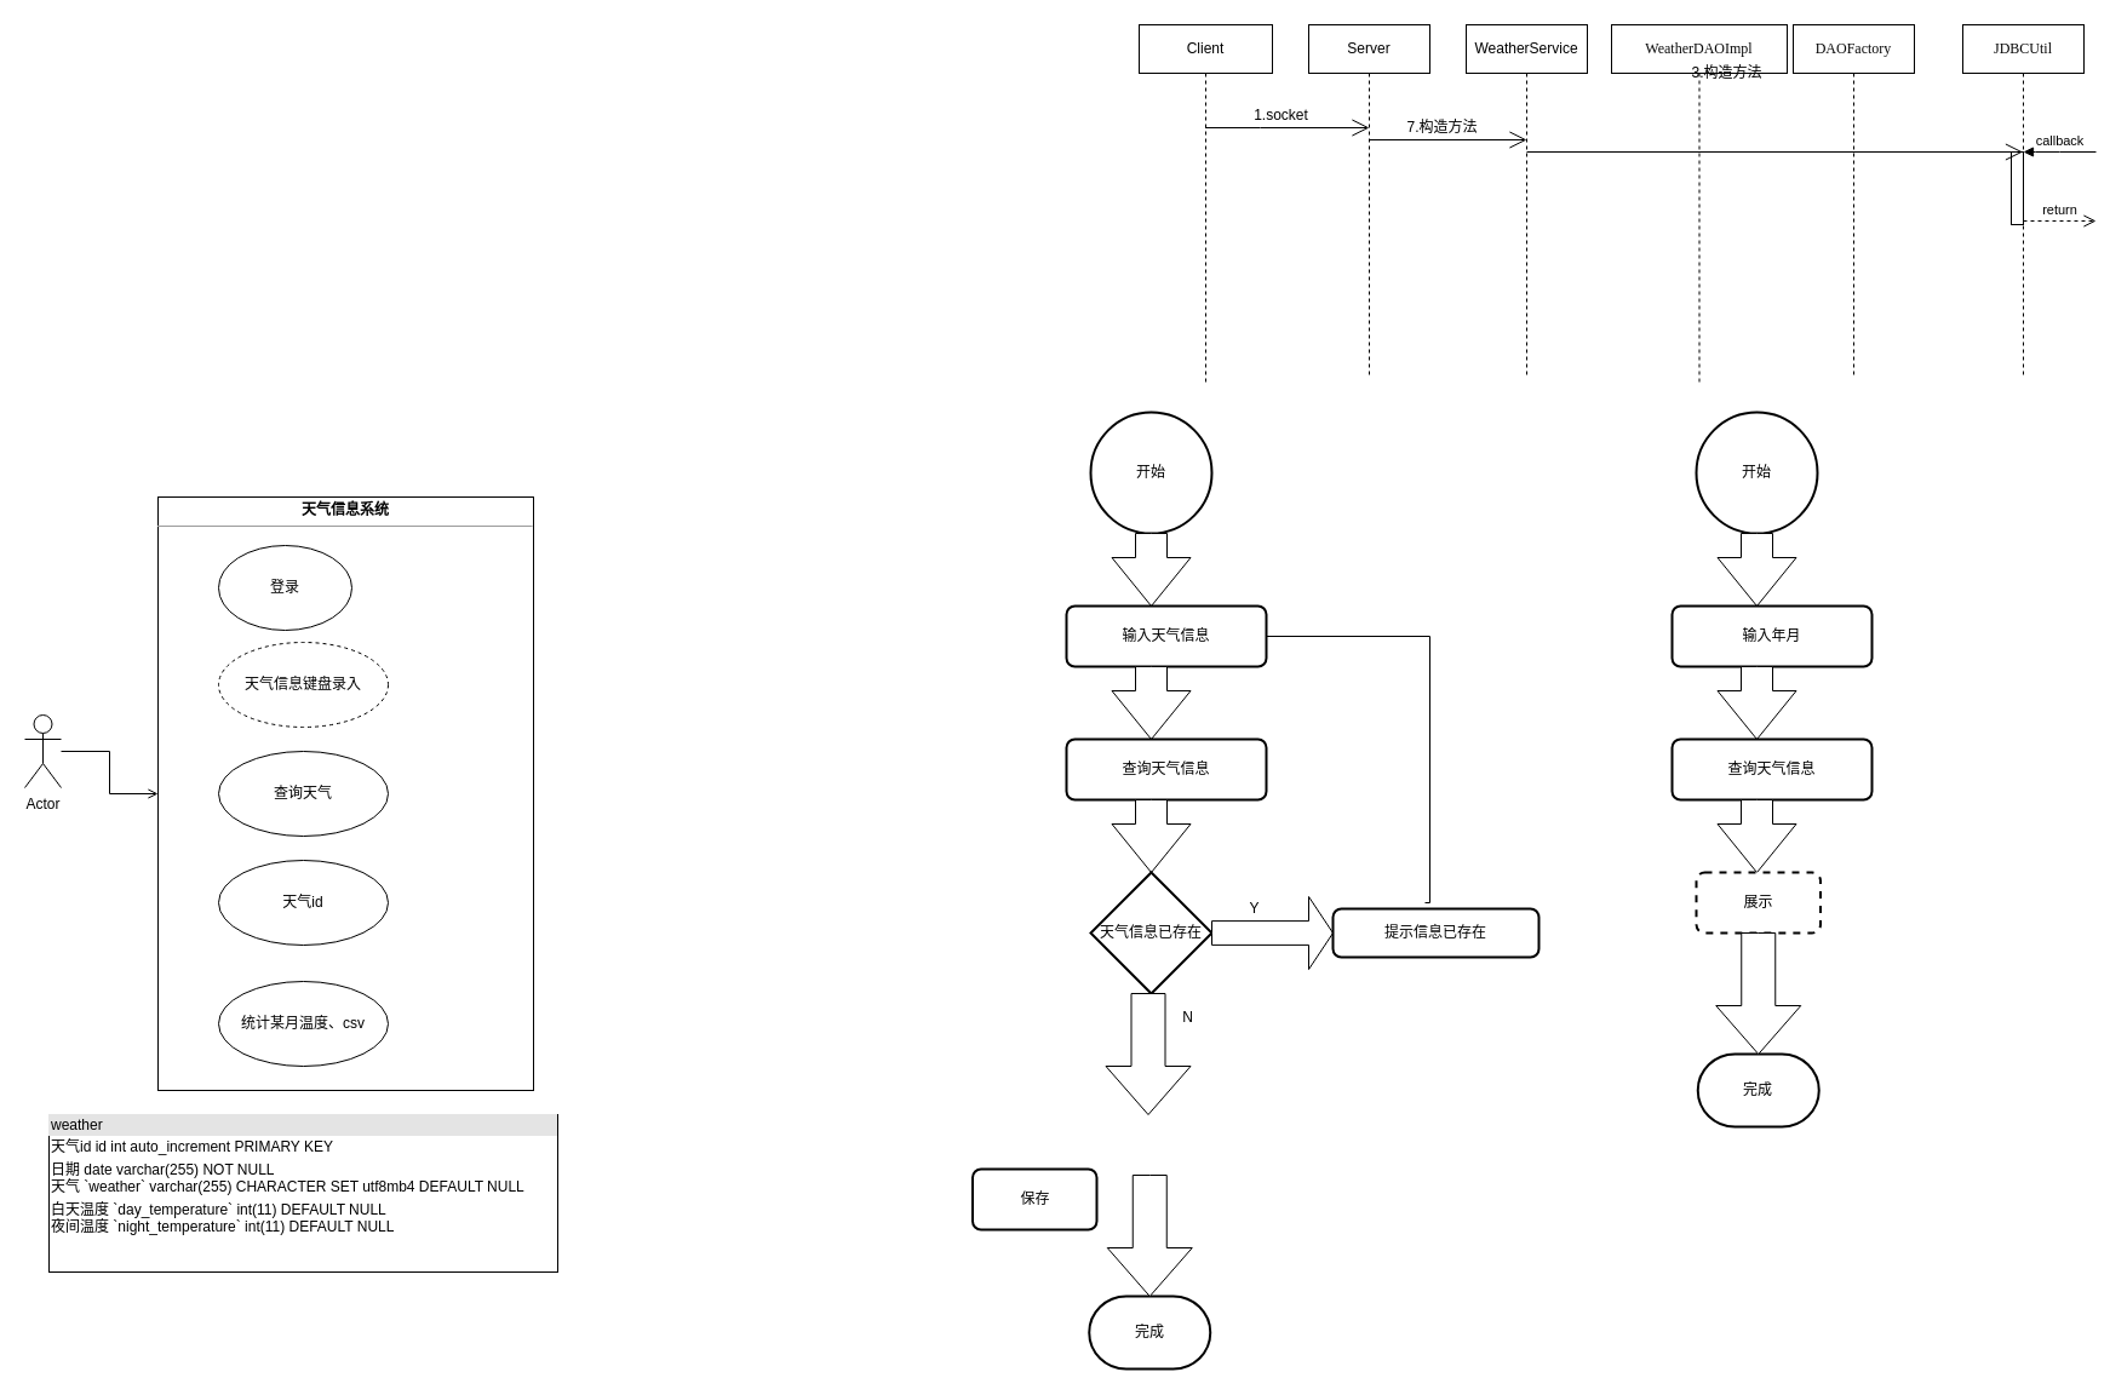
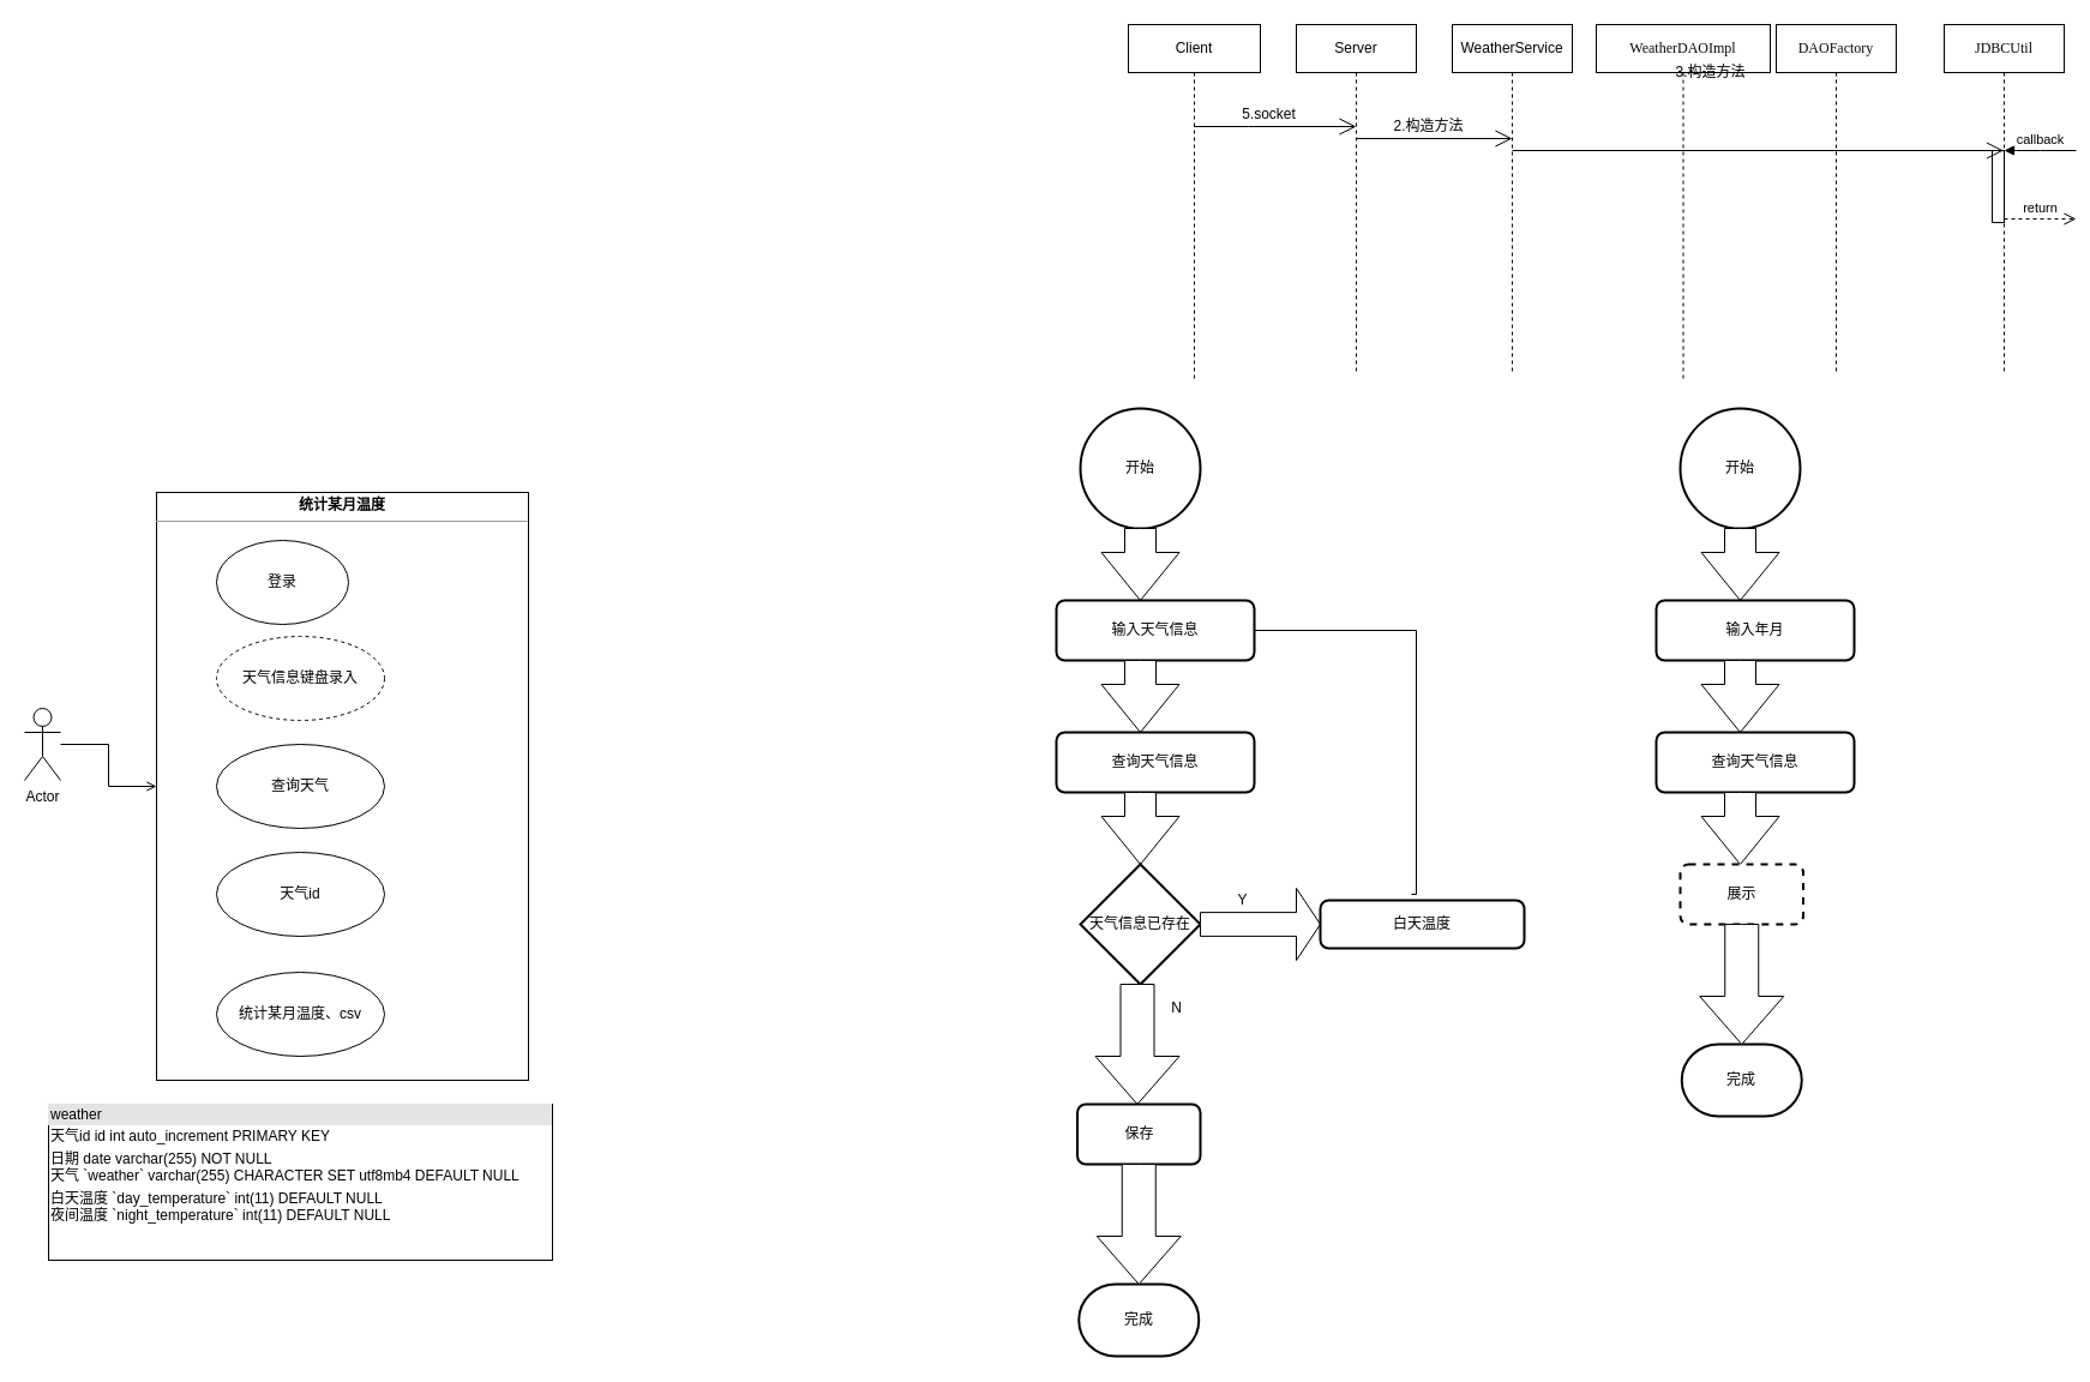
  <mxCell id="0" />
  <mxCell id="1" parent="0" />
- <mxCell id="2" value="&lt;p style=&quot;margin:0px;margin-top:4px;text-align:center;&quot;&gt;&lt;b&gt;天气信息系统&lt;/b&gt;&lt;/p&gt;&lt;hr size=&quot;1&quot;&gt;&lt;div style=&quot;height:2px;&quot;&gt;&lt;/div&gt;" style="verticalAlign=top;align=left;overflow=fill;fontSize=12;fontFamily=Helvetica;html=1;" vertex="1" parent="1"><mxGeometry x="130" y="410" width="310" height="490" as="geometry" /></mxCell>
+ <mxCell id="2" value="&lt;p style=&quot;margin:0px;margin-top:4px;text-align:center;&quot;&gt;&lt;b&gt;统计某月温度&lt;/b&gt;&lt;/p&gt;&lt;hr size=&quot;1&quot;&gt;&lt;div style=&quot;height:2px;&quot;&gt;&lt;/div&gt;" style="verticalAlign=top;align=left;overflow=fill;fontSize=12;fontFamily=Helvetica;html=1;" vertex="1" parent="1"><mxGeometry x="130" y="410" width="310" height="490" as="geometry" /></mxCell>
  <mxCell id="3" value="天气信息键盘录入" style="ellipse;whiteSpace=wrap;html=1;dashed=1;" vertex="1" parent="1"><mxGeometry x="180" y="530" width="140" height="70" as="geometry" /></mxCell>
  <mxCell id="4" value="登录" style="ellipse;whiteSpace=wrap;html=1;" vertex="1" parent="1"><mxGeometry x="180" y="450" width="110" height="70" as="geometry" /></mxCell>
  <mxCell id="5" value="查询天气" style="ellipse;whiteSpace=wrap;html=1;" vertex="1" parent="1"><mxGeometry x="180" y="620" width="140" height="70" as="geometry" /></mxCell>
  <mxCell id="6" value="天气id" style="ellipse;whiteSpace=wrap;html=1;" vertex="1" parent="1"><mxGeometry x="180" y="710" width="140" height="70" as="geometry" /></mxCell>
  <mxCell id="7" value="统计某月温度、csv" style="ellipse;whiteSpace=wrap;html=1;" vertex="1" parent="1"><mxGeometry x="180" y="810" width="140" height="70" as="geometry" /></mxCell>
  <mxCell id="8" style="edgeStyle=orthogonalEdgeStyle;rounded=0;orthogonalLoop=1;jettySize=auto;html=1;endArrow=open;" edge="1" parent="1" source="9" target="2"><mxGeometry relative="1" as="geometry" /></mxCell>
  <mxCell id="9" value="Actor" style="shape=umlActor;verticalLabelPosition=bottom;verticalAlign=top;html=1;" vertex="1" parent="1"><mxGeometry x="20" y="590" width="30" height="60" as="geometry" /></mxCell>
  <mxCell id="10" value="&lt;div style=&quot;box-sizing:border-box;width:100%;background:#e4e4e4;padding:2px;&quot;&gt;weather&lt;/div&gt;&lt;table style=&quot;width:100%;font-size:1em;&quot; cellpadding=&quot;2&quot; cellspacing=&quot;0&quot;&gt;&lt;tbody&gt;&lt;tr&gt;&lt;td&gt;天气id&amp;nbsp;id int auto_increment&amp;nbsp;PRIMARY KEY&lt;/td&gt;&lt;td&gt;&lt;br&gt;&lt;/td&gt;&lt;/tr&gt;&lt;tr&gt;&lt;td&gt;日期 date varchar(255) NOT NULL&lt;br&gt;天气&amp;nbsp;`weather` varchar(255) CHARACTER SET utf8mb4 DEFAULT NULL&lt;br&gt;&lt;/td&gt;&lt;td&gt;&lt;br&gt;&lt;/td&gt;&lt;/tr&gt;&lt;tr&gt;&lt;td&gt;白天温度&amp;nbsp;`day_temperature` int(11) DEFAULT NULL&lt;br&gt;夜间温度&amp;nbsp;`night_temperature` int(11) DEFAULT NULL&lt;/td&gt;&lt;td&gt;&lt;br&gt;&lt;/td&gt;&lt;/tr&gt;&lt;/tbody&gt;&lt;/table&gt;" style="verticalAlign=top;align=left;overflow=fill;html=1;" vertex="1" parent="1"><mxGeometry x="40" y="920" width="420" height="130" as="geometry" /></mxCell>
  <mxCell id="11" value="Client" style="shape=umlLifeline;perimeter=lifelinePerimeter;whiteSpace=wrap;html=1;container=1;collapsible=0;recursiveResize=0;outlineConnect=0;" vertex="1" parent="1"><mxGeometry x="940" y="20" width="110" height="295" as="geometry" /></mxCell>
  <mxCell id="12" value="Server" style="shape=umlLifeline;perimeter=lifelinePerimeter;whiteSpace=wrap;html=1;container=1;collapsible=0;recursiveResize=0;outlineConnect=0;" vertex="1" parent="1"><mxGeometry x="1080" y="20" width="100" height="290" as="geometry" /></mxCell>
  <mxCell id="13" value="" style="endArrow=open;endFill=1;endSize=12;html=1;rounded=0;" edge="1" parent="12" source="11"><mxGeometry width="160" relative="1" as="geometry"><mxPoint x="-80" y="85" as="sourcePoint" /><mxPoint x="50" y="85" as="targetPoint" /><Array as="points"><mxPoint x="-40" y="85" /></Array></mxGeometry></mxCell>
  <mxCell id="14" value="&lt;pre style=&quot;font-size: 9pt; background-color: rgb(255, 255, 255); color: rgb(8, 8, 8); font-family: &amp;quot;Microsoft YaHei UI&amp;quot;;&quot;&gt;WeatherDAOImpl&lt;/pre&gt;" style="shape=umlLifeline;perimeter=lifelinePerimeter;whiteSpace=wrap;html=1;container=1;collapsible=0;recursiveResize=0;outlineConnect=0;" vertex="1" parent="1"><mxGeometry x="1330" y="20" width="145" height="295" as="geometry" /></mxCell>
  <mxCell id="15" value="3.构造方法" style="text;html=1;align=center;verticalAlign=middle;resizable=0;points=[];autosize=1;strokeColor=none;fillColor=none;" vertex="1" parent="14"><mxGeometry x="60" y="30" width="70" height="20" as="geometry" /></mxCell>
  <mxCell id="16" value="&lt;pre style=&quot;font-size: 9pt; background-color: rgb(255, 255, 255); color: rgb(8, 8, 8); font-family: &amp;quot;Microsoft YaHei UI&amp;quot;;&quot;&gt;DAOFactory&lt;/pre&gt;" style="shape=umlLifeline;perimeter=lifelinePerimeter;whiteSpace=wrap;html=1;container=1;collapsible=0;recursiveResize=0;outlineConnect=0;" vertex="1" parent="1"><mxGeometry x="1480" y="20" width="100" height="290" as="geometry" /></mxCell>
  <mxCell id="17" value="&lt;pre style=&quot;font-size: 9pt; background-color: rgb(255, 255, 255); color: rgb(8, 8, 8); font-family: &amp;quot;Microsoft YaHei UI&amp;quot;;&quot;&gt;JDBCUtil&lt;/pre&gt;" style="shape=umlLifeline;perimeter=lifelinePerimeter;whiteSpace=wrap;html=1;container=1;collapsible=0;recursiveResize=0;outlineConnect=0;" vertex="1" parent="1"><mxGeometry x="1620" y="20" width="100" height="290" as="geometry" /></mxCell>
  <mxCell id="18" value="" style="html=1;points=[];perimeter=orthogonalPerimeter;" vertex="1" parent="17"><mxGeometry x="40" y="105" width="10" height="60" as="geometry" /></mxCell>
  <mxCell id="19" value="callback" style="html=1;verticalAlign=bottom;endArrow=block;entryX=1;entryY=0;rounded=0;" edge="1" target="18" parent="17"><mxGeometry relative="1" as="geometry"><mxPoint x="110" y="105" as="sourcePoint" /><Array as="points"><mxPoint x="80" y="105" /><mxPoint x="60" y="105" /></Array></mxGeometry></mxCell>
  <mxCell id="20" value="return" style="html=1;verticalAlign=bottom;endArrow=open;dashed=1;endSize=8;exitX=1;exitY=0.95;rounded=0;" edge="1" source="18" parent="17"><mxGeometry relative="1" as="geometry"><mxPoint x="110" y="162" as="targetPoint" /></mxGeometry></mxCell>
  <mxCell id="21" value="WeatherService&lt;br&gt;" style="shape=umlLifeline;perimeter=lifelinePerimeter;whiteSpace=wrap;html=1;container=1;collapsible=0;recursiveResize=0;outlineConnect=0;" vertex="1" parent="1"><mxGeometry x="1210" y="20" width="100" height="290" as="geometry" /></mxCell>
  <mxCell id="22" value="" style="endArrow=open;endFill=1;endSize=12;html=1;rounded=0;" edge="1" parent="1"><mxGeometry width="160" relative="1" as="geometry"><mxPoint x="1130" y="115" as="sourcePoint" /><mxPoint x="1260" y="115" as="targetPoint" /></mxGeometry></mxCell>
- <mxCell id="23" value="1.socket" style="text;html=1;align=center;verticalAlign=middle;resizable=0;points=[];autosize=1;strokeColor=none;fillColor=none;" vertex="1" parent="1"><mxGeometry x="1027" y="85" width="60" height="20" as="geometry" /></mxCell>
- <mxCell id="24" value="7.构造方法" style="text;html=1;align=center;verticalAlign=middle;resizable=0;points=[];autosize=1;strokeColor=none;fillColor=none;" vertex="1" parent="1"><mxGeometry x="1155" y="95" width="70" height="20" as="geometry" /></mxCell>
+ <mxCell id="23" value="5.socket" style="text;html=1;align=center;verticalAlign=middle;resizable=0;points=[];autosize=1;strokeColor=none;fillColor=none;" vertex="1" parent="1"><mxGeometry x="1027" y="85" width="60" height="20" as="geometry" /></mxCell>
+ <mxCell id="24" value="2.构造方法" style="text;html=1;align=center;verticalAlign=middle;resizable=0;points=[];autosize=1;strokeColor=none;fillColor=none;" vertex="1" parent="1"><mxGeometry x="1155" y="95" width="70" height="20" as="geometry" /></mxCell>
  <mxCell id="25" value="" style="endArrow=open;endFill=1;endSize=12;html=1;rounded=0;" edge="1" parent="1" target="17"><mxGeometry width="160" relative="1" as="geometry"><mxPoint x="1260" y="125" as="sourcePoint" /><mxPoint x="1420" y="125" as="targetPoint" /></mxGeometry></mxCell>
  <mxCell id="26" value="开始" style="strokeWidth=2;html=1;shape=mxgraph.flowchart.start_2;whiteSpace=wrap;" vertex="1" parent="1"><mxGeometry x="900" y="340" width="100" height="100" as="geometry" /></mxCell>
  <mxCell id="27" value="" style="html=1;shadow=0;dashed=0;align=center;verticalAlign=middle;shape=mxgraph.arrows2.arrow;dy=0.6;dx=40;direction=south;notch=0;" vertex="1" parent="1"><mxGeometry x="917.5" y="440" width="65" height="60" as="geometry" /></mxCell>
  <mxCell id="28" value="输入天气信息" style="rounded=1;whiteSpace=wrap;html=1;absoluteArcSize=1;arcSize=14;strokeWidth=2;" vertex="1" parent="1"><mxGeometry x="880" y="500" width="165" height="50" as="geometry" /></mxCell>
  <mxCell id="29" value="" style="html=1;shadow=0;dashed=0;align=center;verticalAlign=middle;shape=mxgraph.arrows2.arrow;dy=0.6;dx=40;direction=south;notch=0;" vertex="1" parent="1"><mxGeometry x="917.5" y="550" width="65" height="60" as="geometry" /></mxCell>
  <mxCell id="30" value="查询天气信息" style="rounded=1;whiteSpace=wrap;html=1;absoluteArcSize=1;arcSize=14;strokeWidth=2;" vertex="1" parent="1"><mxGeometry x="880" y="610" width="165" height="50" as="geometry" /></mxCell>
  <mxCell id="31" value="" style="html=1;shadow=0;dashed=0;align=center;verticalAlign=middle;shape=mxgraph.arrows2.arrow;dy=0.6;dx=40;direction=south;notch=0;" vertex="1" parent="1"><mxGeometry x="917.5" y="660" width="65" height="60" as="geometry" /></mxCell>
  <mxCell id="32" value="天气信息已存在" style="strokeWidth=2;html=1;shape=mxgraph.flowchart.decision;whiteSpace=wrap;" vertex="1" parent="1"><mxGeometry x="900" y="720" width="100" height="100" as="geometry" /></mxCell>
  <mxCell id="33" value="" style="html=1;shadow=0;dashed=0;align=center;verticalAlign=middle;shape=mxgraph.arrows2.arrow;dy=0.67;dx=20;notch=0;" vertex="1" parent="1"><mxGeometry x="1000" y="740" width="100" height="60" as="geometry" /></mxCell>
  <mxCell id="34" value="Y" style="text;html=1;align=center;verticalAlign=middle;resizable=0;points=[];autosize=1;strokeColor=none;fillColor=none;" vertex="1" parent="1"><mxGeometry x="1025" y="740" width="20" height="20" as="geometry" /></mxCell>
- <mxCell id="35" value="提示信息已存在" style="rounded=1;whiteSpace=wrap;html=1;absoluteArcSize=1;arcSize=14;strokeWidth=2;" vertex="1" parent="1"><mxGeometry x="1100" y="750" width="170" height="40" as="geometry" /></mxCell>
+ <mxCell id="35" value="白天温度" style="rounded=1;whiteSpace=wrap;html=1;absoluteArcSize=1;arcSize=14;strokeWidth=2;" vertex="1" parent="1"><mxGeometry x="1100" y="750" width="170" height="40" as="geometry" /></mxCell>
  <mxCell id="36" value="" style="edgeStyle=segmentEdgeStyle;endArrow=none;html=1;rounded=0;exitX=0.447;exitY=-0.125;exitDx=0;exitDy=0;exitPerimeter=0;entryX=1;entryY=0.5;entryDx=0;entryDy=0;" edge="1" parent="1" source="35" target="28"><mxGeometry width="50" height="50" relative="1" as="geometry"><mxPoint x="1160" y="730" as="sourcePoint" /><mxPoint x="1180" y="660" as="targetPoint" /><Array as="points"><mxPoint x="1180" y="745" /><mxPoint x="1180" y="525" /></Array></mxGeometry></mxCell>
  <mxCell id="37" value="" style="html=1;shadow=0;dashed=0;align=center;verticalAlign=middle;shape=mxgraph.arrows2.arrow;dy=0.6;dx=40;direction=south;notch=0;" vertex="1" parent="1"><mxGeometry x="912.5" y="820" width="70" height="100" as="geometry" /></mxCell>
  <mxCell id="38" value="N" style="text;html=1;align=center;verticalAlign=middle;resizable=0;points=[];autosize=1;strokeColor=none;fillColor=none;" vertex="1" parent="1"><mxGeometry x="970" y="830" width="20" height="20" as="geometry" /></mxCell>
- <mxCell id="39" value="保存" style="rounded=1;whiteSpace=wrap;html=1;absoluteArcSize=1;arcSize=14;strokeWidth=2;" vertex="1" parent="1"><mxGeometry x="802.5" y="965" width="102.5" height="50" as="geometry" /></mxCell>
+ <mxCell id="39" value="保存" style="rounded=1;whiteSpace=wrap;html=1;absoluteArcSize=1;arcSize=14;strokeWidth=2;" vertex="1" parent="1"><mxGeometry x="897.5" y="920" width="102.5" height="50" as="geometry" /></mxCell>
  <mxCell id="40" value="完成" style="strokeWidth=2;html=1;shape=mxgraph.flowchart.terminator;whiteSpace=wrap;" vertex="1" parent="1"><mxGeometry x="898.75" y="1070" width="100" height="60" as="geometry" /></mxCell>
  <mxCell id="41" value="" style="html=1;shadow=0;dashed=0;align=center;verticalAlign=middle;shape=mxgraph.arrows2.arrow;dy=0.6;dx=40;direction=south;notch=0;" vertex="1" parent="1"><mxGeometry x="913.75" y="970" width="70" height="100" as="geometry" /></mxCell>
  <mxCell id="42" value="开始" style="strokeWidth=2;html=1;shape=mxgraph.flowchart.start_2;whiteSpace=wrap;" vertex="1" parent="1"><mxGeometry x="1400" y="340" width="100" height="100" as="geometry" /></mxCell>
  <mxCell id="43" value="" style="html=1;shadow=0;dashed=0;align=center;verticalAlign=middle;shape=mxgraph.arrows2.arrow;dy=0.6;dx=40;direction=south;notch=0;" vertex="1" parent="1"><mxGeometry x="1417.5" y="440" width="65" height="60" as="geometry" /></mxCell>
  <mxCell id="44" value="输入年月" style="rounded=1;whiteSpace=wrap;html=1;absoluteArcSize=1;arcSize=14;strokeWidth=2;" vertex="1" parent="1"><mxGeometry x="1380" y="500" width="165" height="50" as="geometry" /></mxCell>
  <mxCell id="45" value="" style="html=1;shadow=0;dashed=0;align=center;verticalAlign=middle;shape=mxgraph.arrows2.arrow;dy=0.6;dx=40;direction=south;notch=0;" vertex="1" parent="1"><mxGeometry x="1417.5" y="550" width="65" height="60" as="geometry" /></mxCell>
  <mxCell id="46" value="查询天气信息" style="rounded=1;whiteSpace=wrap;html=1;absoluteArcSize=1;arcSize=14;strokeWidth=2;" vertex="1" parent="1"><mxGeometry x="1380" y="610" width="165" height="50" as="geometry" /></mxCell>
  <mxCell id="47" value="" style="html=1;shadow=0;dashed=0;align=center;verticalAlign=middle;shape=mxgraph.arrows2.arrow;dy=0.6;dx=40;direction=south;notch=0;" vertex="1" parent="1"><mxGeometry x="1417.5" y="660" width="65" height="60" as="geometry" /></mxCell>
  <mxCell id="48" value="展示" style="rounded=1;whiteSpace=wrap;html=1;absoluteArcSize=1;arcSize=14;strokeWidth=2;dashed=1;" vertex="1" parent="1"><mxGeometry x="1400" y="720" width="102.5" height="50" as="geometry" /></mxCell>
  <mxCell id="49" value="完成" style="strokeWidth=2;html=1;shape=mxgraph.flowchart.terminator;whiteSpace=wrap;" vertex="1" parent="1"><mxGeometry x="1401.25" y="870" width="100" height="60" as="geometry" /></mxCell>
  <mxCell id="50" value="" style="html=1;shadow=0;dashed=0;align=center;verticalAlign=middle;shape=mxgraph.arrows2.arrow;dy=0.6;dx=40;direction=south;notch=0;" vertex="1" parent="1"><mxGeometry x="1416.25" y="770" width="70" height="100" as="geometry" /></mxCell>
